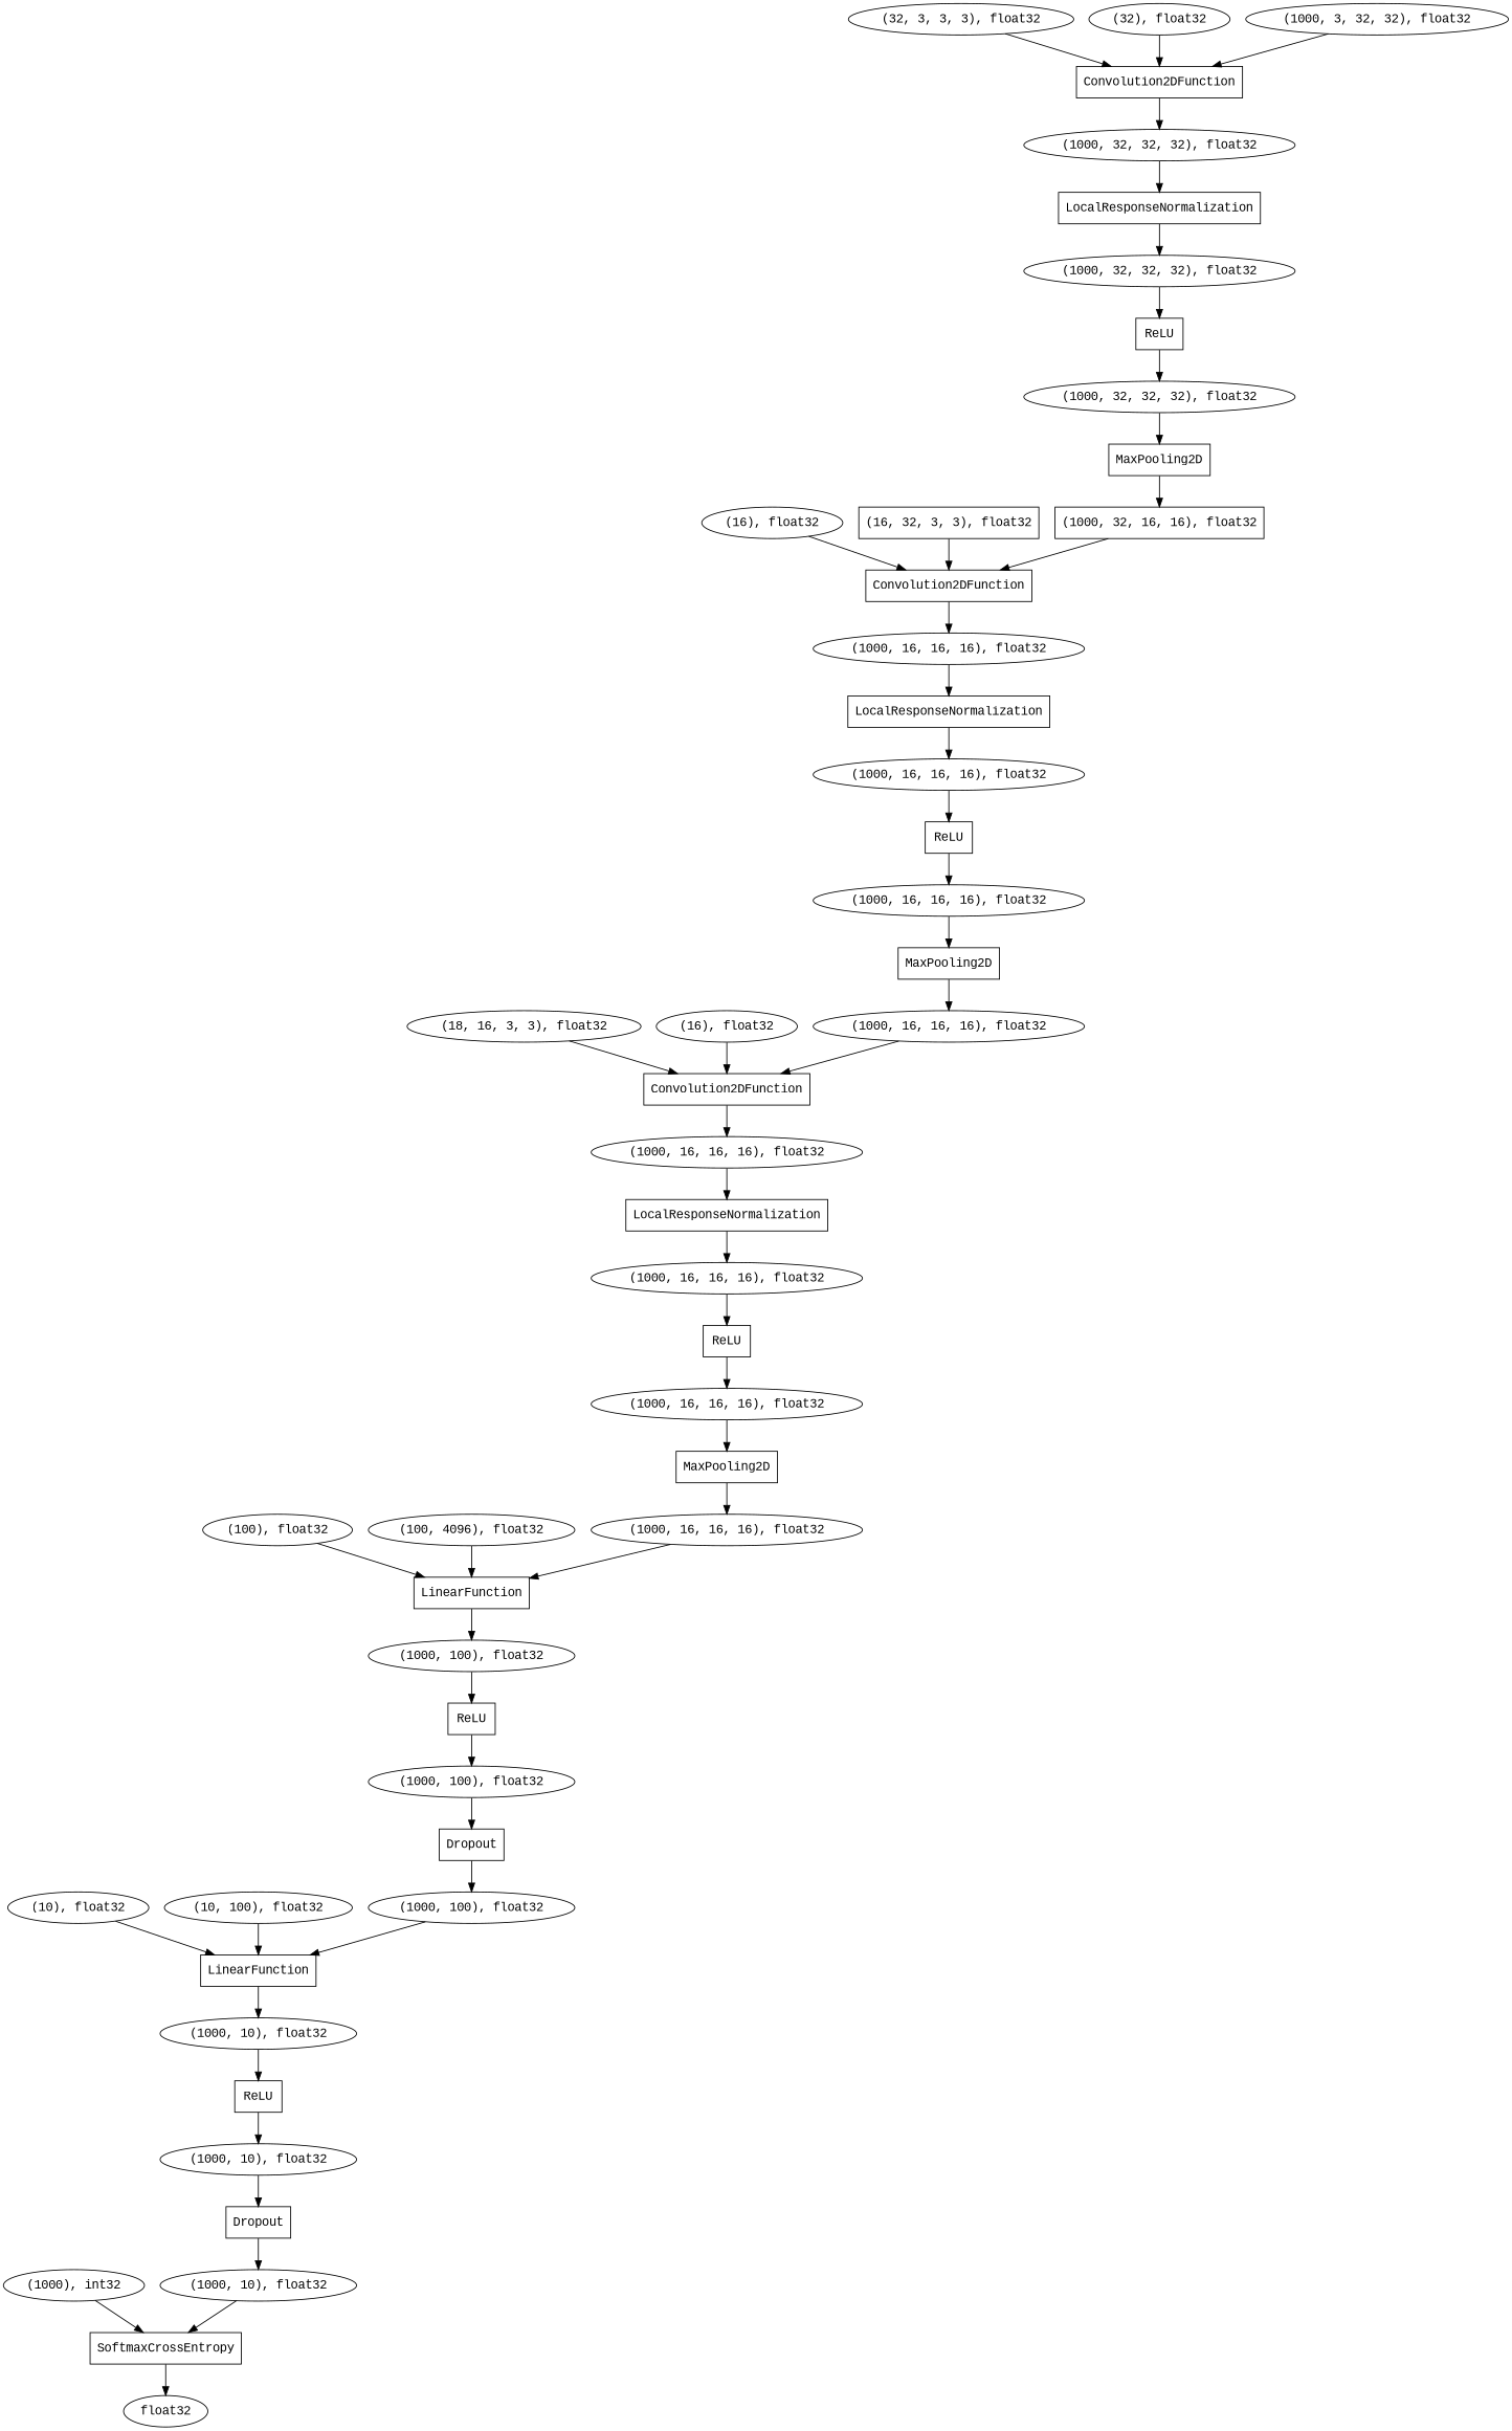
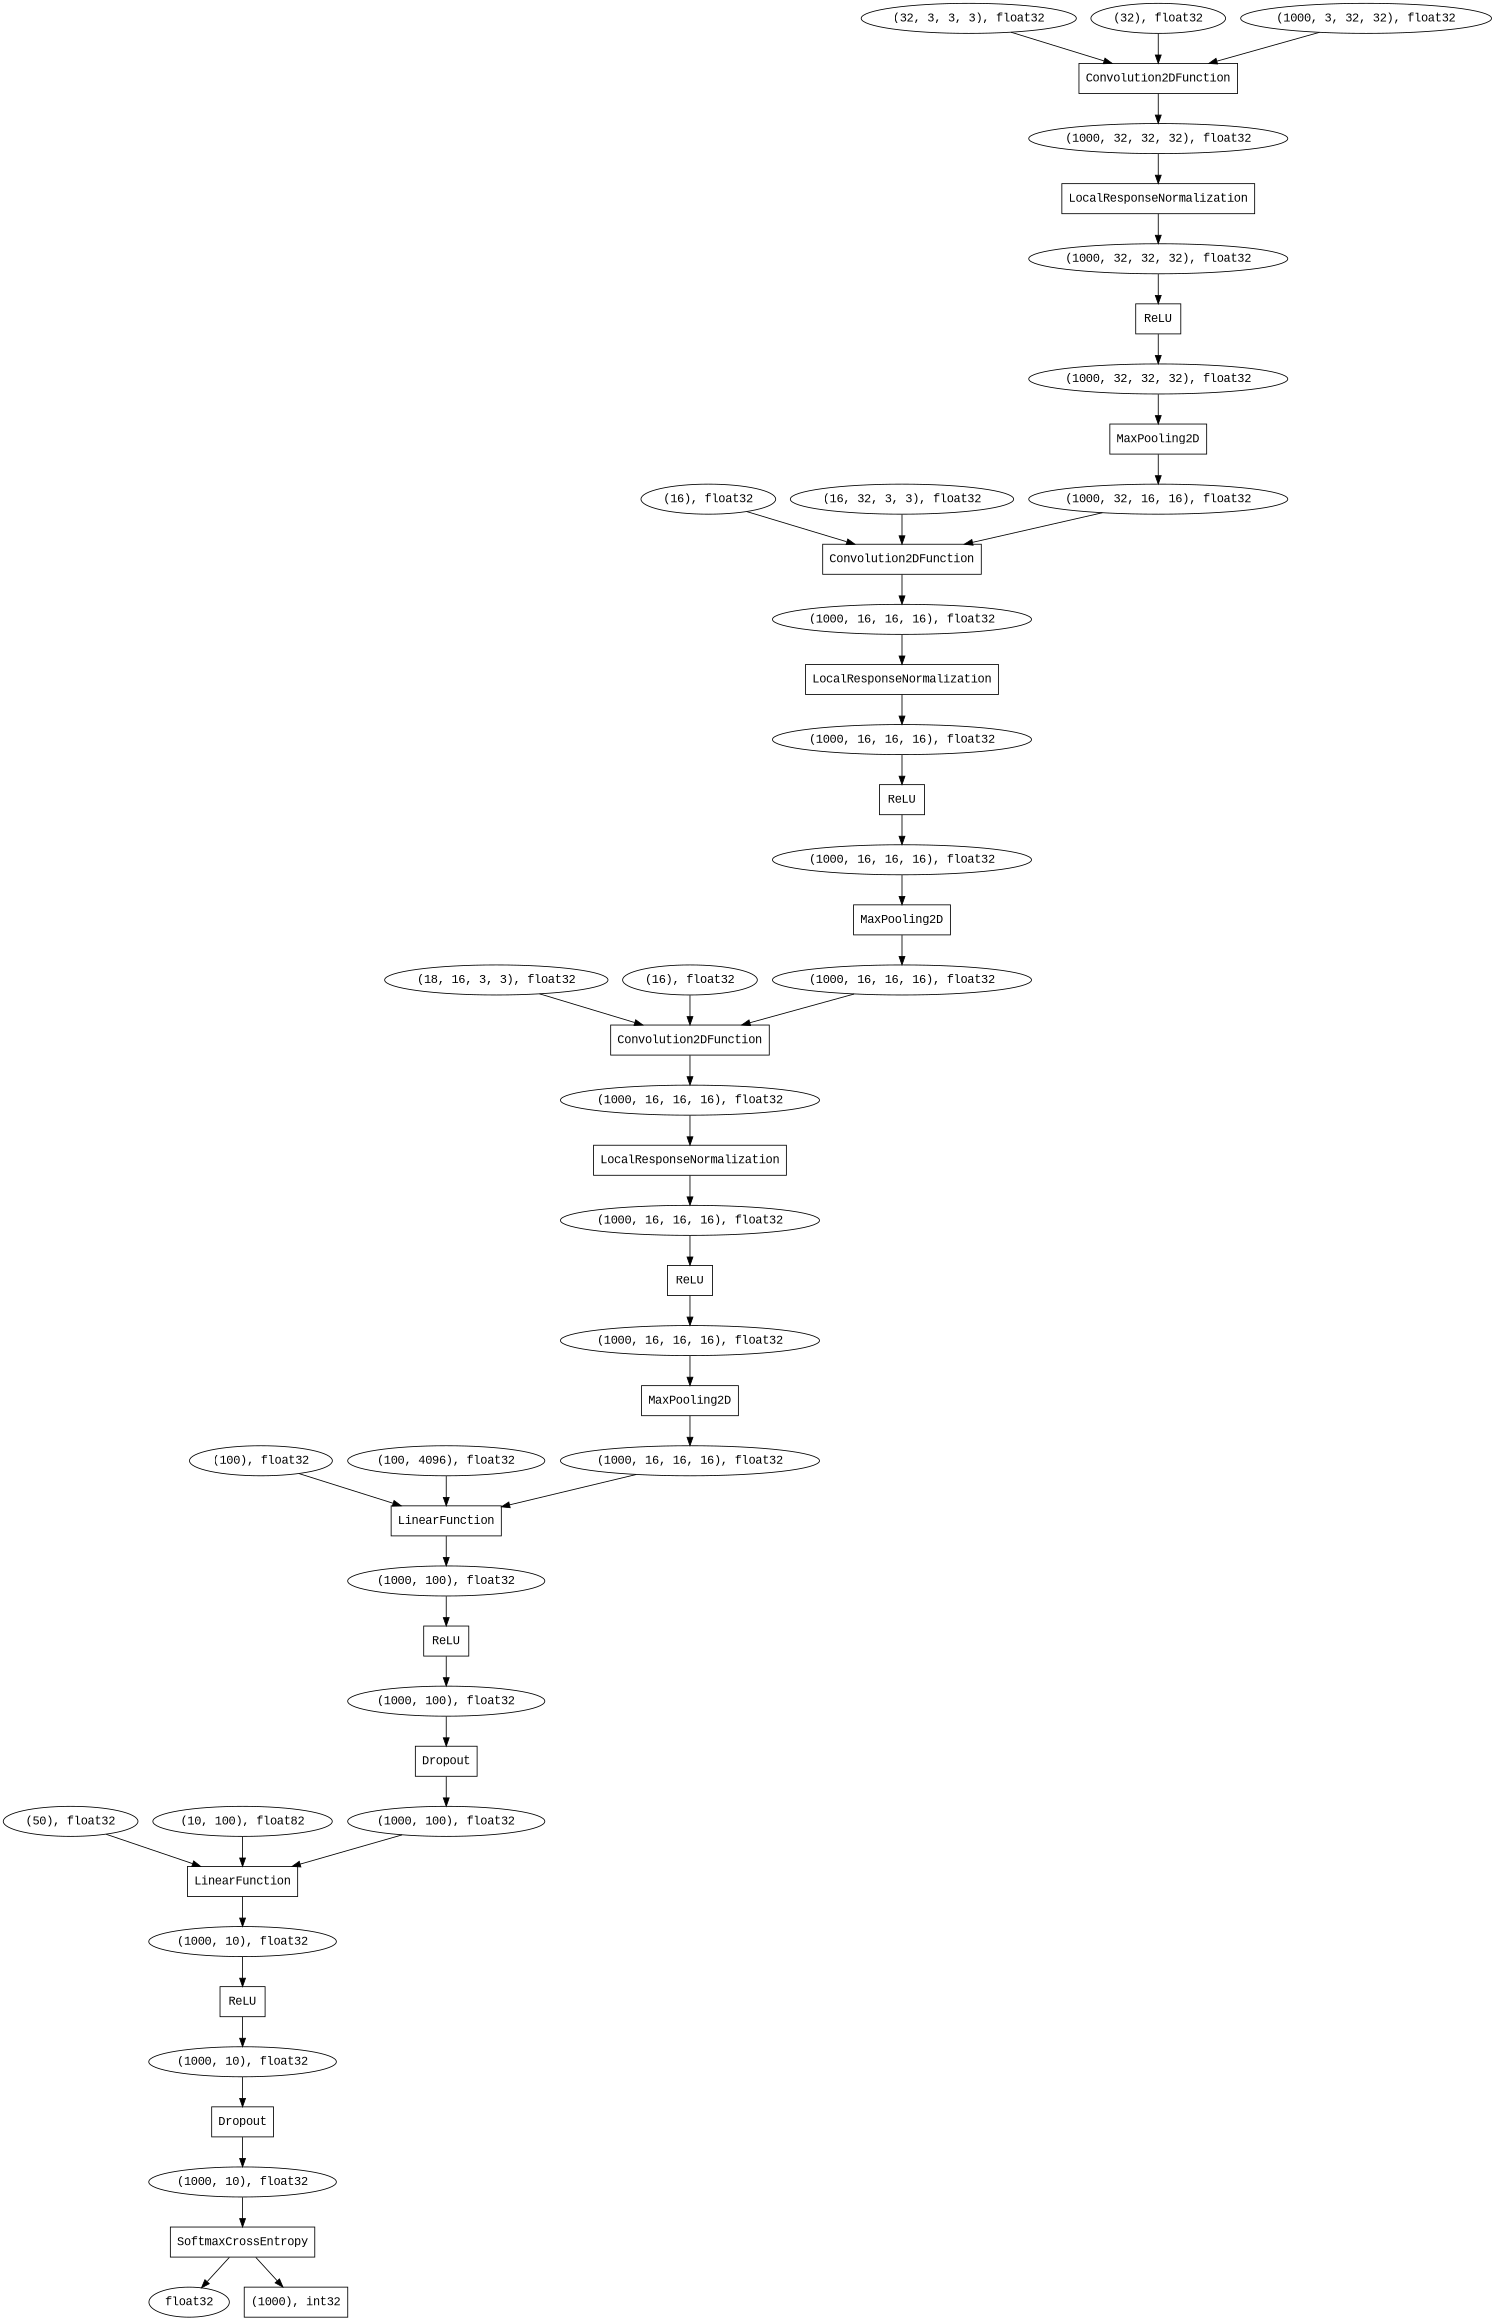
  digraph {
    fontname="Liberation Mono"
    node [fontname="Liberation Mono" shape=oval]
    edge [fontname="Liberation Mono"]
    n1 [label=ReLU shape=box]
    n2 [label="(1000, 32, 32, 32), float32"]
    n3 [label=MaxPooling2D shape=box]
    n4 [label=MaxPooling2D shape=box]
    n5 [label="(1000, 16, 16, 16), float32"]
    n6 [label=Convolution2DFunction shape=box]
-   n7 [label="(10), float32"]
+   n7 [label="(50), float32"]
    n8 [label=LinearFunction shape=box]
    n9 [label="(1000, 10), float32"]
    n10 [label=float32]
    n11 [label="(1000, 10), float32"]
    n12 [label=SoftmaxCrossEntropy shape=box]
    n13 [label="(1000, 16, 16, 16), float32"]
    n14 [label=ReLU shape=box]
    n15 [label="(1000, 16, 16, 16), float32"]
    n16 [label=LocalResponseNormalization shape=box]
    n17 [label="(1000, 16, 16, 16), float32"]
    n18 [label=ReLU shape=box]
    n19 [label=LocalResponseNormalization shape=box]
    n20 [label=LocalResponseNormalization shape=box]
    n21 [label="(1000, 32, 32, 32), float32"]
    n22 [label=ReLU shape=box]
    n23 [label="(1000, 100), float32"]
    n24 [label=Dropout shape=box]
-   n25 [label="(1000, 32, 16, 16), float32" shape=box]
+   n25 [label="(1000, 32, 16, 16), float32"]
    n26 [label=Convolution2DFunction shape=box]
    n27 [label="(1000, 16, 16, 16), float32"]
-   n28 [label="(1000), int32"]
+   n28 [label="(1000), int32" shape=box]
    n29 [label="(32, 3, 3, 3), float32"]
    n30 [label=Convolution2DFunction shape=box]
    n31 [label="(1000, 32, 32, 32), float32"]
    n32 [label="(1000, 16, 16, 16), float32"]
    n33 [label="(32), float32"]
    n34 [label=MaxPooling2D shape=box]
    n35 [label="(1000, 16, 16, 16), float32"]
    n36 [label="(1000, 16, 16, 16), float32"]
    n37 [label="(1000, 100), float32"]
    n38 [label=LinearFunction shape=box]
    n39 [label="(100), float32"]
    n40 [label="(18, 16, 3, 3), float32"]
    n41 [label="(16), float32"]
    n42 [label="(16), float32"]
    n43 [label=Dropout shape=box]
    n44 [label="(1000, 100), float32"]
    n45 [label="(1000, 3, 32, 32), float32"]
    n46 [label=ReLU shape=box]
    n47 [label="(1000, 10), float32"]
-   n48 [label="(16, 32, 3, 3), float32" shape=box]
-   n49 [label="(10, 100), float32"]
+   n48 [label="(16, 32, 3, 3), float32"]
+   n49 [label="(10, 100), float82"]
    n50 [label="(100, 4096), float32"]
    n1 -> n2
    n2 -> n3
    n3 -> n25
    n4 -> n5
    n5 -> n6
    n6 -> n36
    n7 -> n8
    n8 -> n9
    n9 -> n46
    n11 -> n12
    n12 -> n10
    n13 -> n14
    n14 -> n15
    n15 -> n34
    n16 -> n17
    n17 -> n18
    n18 -> n32
    n19 -> n13
    n20 -> n21
    n21 -> n1
    n22 -> n23
    n23 -> n24
    n24 -> n44
    n25 -> n26
    n26 -> n27
    n27 -> n16
-   n28 -> n12
+   n12 -> n28
    n29 -> n30
    n30 -> n31
    n31 -> n20
    n32 -> n4
    n33 -> n30
    n34 -> n35
    n35 -> n38
    n36 -> n19
    n37 -> n22
    n38 -> n37
    n39 -> n38
    n40 -> n6
    n41 -> n6
    n42 -> n26
    n43 -> n11
    n44 -> n8
    n45 -> n30
    n46 -> n47
    n47 -> n43
    n48 -> n26
    n49 -> n8
    n50 -> n38
  }
